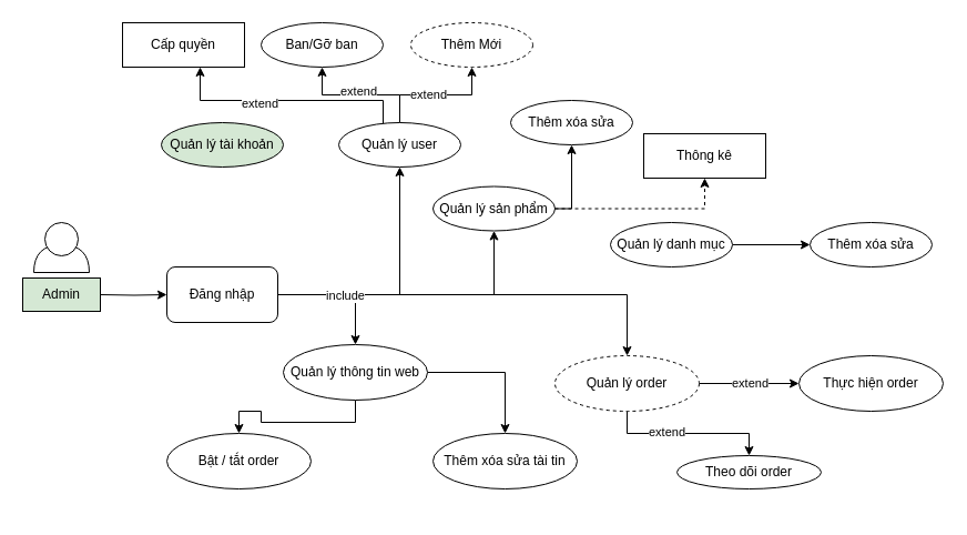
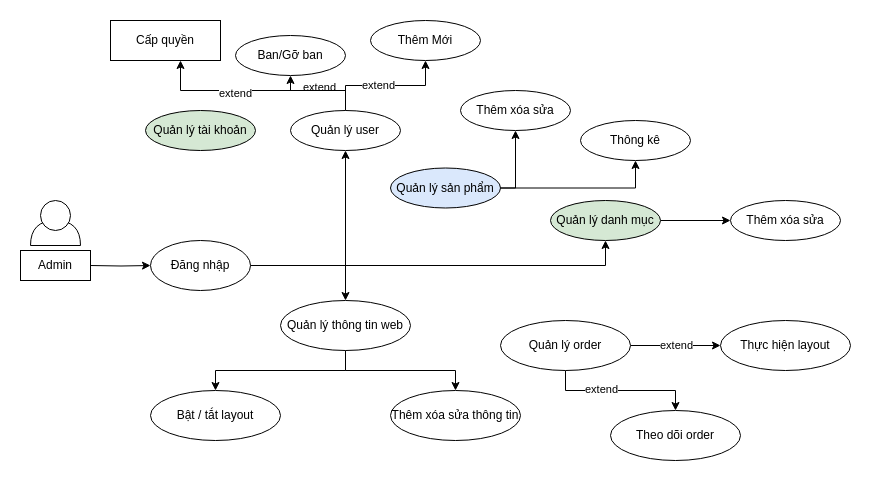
  <mxCell id="0" />
  <mxCell id="1" parent="0" />
  <mxCell id="2" value="" style="shape=or;whiteSpace=wrap;html=1;rotation=-90;" parent="1" vertex="1"><mxGeometry x="42.5" y="207.5" width="25" height="50" as="geometry" /></mxCell>
  <mxCell id="3" value="" style="ellipse;whiteSpace=wrap;html=1;aspect=fixed;" parent="1" vertex="1"><mxGeometry x="40" y="200" width="30" height="30" as="geometry" /></mxCell>
- <mxCell id="4" value="Admin" style="rounded=0;whiteSpace=wrap;html=1;fillColor=#d5e8d4;" parent="1" vertex="1"><mxGeometry x="20" y="250" width="70" height="30" as="geometry" /></mxCell>
+ <mxCell id="4" value="Admin" style="rounded=0;whiteSpace=wrap;html=1;" parent="1" vertex="1"><mxGeometry x="20" y="250" width="70" height="30" as="geometry" /></mxCell>
  <mxCell id="5" style="edgeStyle=orthogonalEdgeStyle;rounded=0;orthogonalLoop=1;jettySize=auto;html=1;entryX=0;entryY=0.5;entryDx=0;entryDy=0;" parent="1" target="11" edge="1"><mxGeometry relative="1" as="geometry"><mxPoint x="90" y="265" as="sourcePoint" /></mxGeometry></mxCell>
  <mxCell id="6" style="edgeStyle=orthogonalEdgeStyle;rounded=0;orthogonalLoop=1;jettySize=auto;html=1;entryX=0.5;entryY=1;entryDx=0;entryDy=0;" parent="1" source="11" target="19" edge="1"><mxGeometry relative="1" as="geometry" /></mxCell>
- <mxCell id="7" style="edgeStyle=orthogonalEdgeStyle;rounded=0;orthogonalLoop=1;jettySize=auto;html=1;" parent="1" source="11" target="25" edge="1"><mxGeometry relative="1" as="geometry" /></mxCell>
+ <mxCell id="7" style="edgeStyle=orthogonalEdgeStyle;rounded=0;orthogonalLoop=1;jettySize=auto;html=1;entryX=0.5;entryY=1;entryDx=0;entryDy=0;" parent="1" source="11" target="29" edge="1"><mxGeometry relative="1" as="geometry" /></mxCell>
  <mxCell id="8" style="edgeStyle=orthogonalEdgeStyle;rounded=0;orthogonalLoop=1;jettySize=auto;html=1;" parent="1" source="11" target="33" edge="1"><mxGeometry relative="1" as="geometry" /></mxCell>
- <mxCell id="9" style="edgeStyle=orthogonalEdgeStyle;rounded=0;orthogonalLoop=1;jettySize=auto;html=1;" parent="1" source="11" target="40" edge="1"><mxGeometry relative="1" as="geometry" /></mxCell>
- <mxCell id="10" value="include" style="edgeLabel;html=1;align=center;verticalAlign=middle;resizable=0;points=[];" parent="9" vertex="1" connectable="0"><mxGeometry x="-0.877" y="2" relative="1" as="geometry"><mxPoint x="37" y="2" as="offset" /></mxGeometry></mxCell>
- <mxCell id="11" value="Đăng nhập" style="whiteSpace=wrap;html=1;rounded=1;" parent="1" vertex="1"><mxGeometry x="150" y="240" width="100" height="50" as="geometry" /></mxCell>
+ <mxCell id="11" value="Đăng nhập" style="ellipse;whiteSpace=wrap;html=1;" parent="1" vertex="1"><mxGeometry x="150" y="240" width="100" height="50" as="geometry" /></mxCell>
  <mxCell id="12" value="Quản lý tài khoản" style="ellipse;whiteSpace=wrap;html=1;fillColor=#d5e8d4;" parent="1" vertex="1"><mxGeometry x="145" y="110" width="110" height="40" as="geometry" /></mxCell>
  <mxCell id="13" style="edgeStyle=orthogonalEdgeStyle;rounded=0;orthogonalLoop=1;jettySize=auto;html=1;entryX=0.5;entryY=1;entryDx=0;entryDy=0;" parent="1" source="19" target="20" edge="1"><mxGeometry relative="1" as="geometry" /></mxCell>
  <mxCell id="14" value="extend" style="edgeLabel;html=1;align=center;verticalAlign=middle;resizable=0;points=[];" parent="13" vertex="1" connectable="0"><mxGeometry x="0.048" y="-4" relative="1" as="geometry"><mxPoint as="offset" /></mxGeometry></mxCell>
  <mxCell id="15" style="edgeStyle=orthogonalEdgeStyle;rounded=0;orthogonalLoop=1;jettySize=auto;html=1;" parent="1" source="19" target="21" edge="1"><mxGeometry relative="1" as="geometry" /></mxCell>
  <mxCell id="16" value="extend" style="edgeLabel;html=1;align=center;verticalAlign=middle;resizable=0;points=[];" parent="15" vertex="1" connectable="0"><mxGeometry x="-0.126" y="1" relative="1" as="geometry"><mxPoint as="offset" /></mxGeometry></mxCell>
  <mxCell id="17" style="edgeStyle=orthogonalEdgeStyle;rounded=0;orthogonalLoop=1;jettySize=auto;html=1;" parent="1" source="19" target="22" edge="1"><mxGeometry relative="1" as="geometry"><Array as="points"><mxPoint x="345" y="90" /><mxPoint x="180" y="90" /></Array></mxGeometry></mxCell>
  <mxCell id="18" value="extend" style="edgeLabel;html=1;align=center;verticalAlign=middle;resizable=0;points=[];" parent="17" vertex="1" connectable="0"><mxGeometry x="0.221" y="2" relative="1" as="geometry"><mxPoint as="offset" /></mxGeometry></mxCell>
- <mxCell id="19" value="Quản lý user" style="ellipse;whiteSpace=wrap;html=1;" parent="1" vertex="1"><mxGeometry x="305" y="110" width="110" height="40" as="geometry" /></mxCell>
- <mxCell id="20" value="Ban/Gỡ ban" style="ellipse;whiteSpace=wrap;html=1;" parent="1" vertex="1"><mxGeometry x="235" y="20" width="110" height="40" as="geometry" /></mxCell>
- <mxCell id="21" value="Thêm Mới" style="ellipse;whiteSpace=wrap;html=1;dashed=1;" parent="1" vertex="1"><mxGeometry x="370" y="20" width="110" height="40" as="geometry" /></mxCell>
+ <mxCell id="19" value="Quản lý user" style="ellipse;whiteSpace=wrap;html=1;" parent="1" vertex="1"><mxGeometry x="290" y="110" width="110" height="40" as="geometry" /></mxCell>
+ <mxCell id="20" value="Ban/Gỡ ban" style="ellipse;whiteSpace=wrap;html=1;" parent="1" vertex="1"><mxGeometry x="235" y="35" width="110" height="40" as="geometry" /></mxCell>
+ <mxCell id="21" value="Thêm Mới" style="ellipse;whiteSpace=wrap;html=1;" parent="1" vertex="1"><mxGeometry x="370" y="20" width="110" height="40" as="geometry" /></mxCell>
  <mxCell id="22" value="Cấp quyền" style="whiteSpace=wrap;html=1;rounded=0;" parent="1" vertex="1"><mxGeometry x="110" y="20" width="110" height="40" as="geometry" /></mxCell>
  <mxCell id="23" style="edgeStyle=orthogonalEdgeStyle;rounded=0;orthogonalLoop=1;jettySize=auto;html=1;entryX=0.5;entryY=1;entryDx=0;entryDy=0;" parent="1" source="25" target="26" edge="1"><mxGeometry relative="1" as="geometry"><Array as="points"><mxPoint x="515" y="188" /></Array></mxGeometry></mxCell>
- <mxCell id="24" style="edgeStyle=orthogonalEdgeStyle;rounded=0;orthogonalLoop=1;jettySize=auto;html=1;dashed=1;" parent="1" source="25" target="27" edge="1"><mxGeometry relative="1" as="geometry" /></mxCell>
- <mxCell id="25" value="Quản lý sản phẩm" style="ellipse;whiteSpace=wrap;html=1;" parent="1" vertex="1"><mxGeometry x="390" y="167.5" width="110" height="40" as="geometry" /></mxCell>
+ <mxCell id="24" style="edgeStyle=orthogonalEdgeStyle;rounded=0;orthogonalLoop=1;jettySize=auto;html=1;" parent="1" source="25" target="27" edge="1"><mxGeometry relative="1" as="geometry" /></mxCell>
+ <mxCell id="25" value="Quản lý sản phẩm" style="ellipse;whiteSpace=wrap;html=1;fillColor=#dae8fc;" parent="1" vertex="1"><mxGeometry x="390" y="167.5" width="110" height="40" as="geometry" /></mxCell>
  <mxCell id="26" value="Thêm xóa sửa" style="ellipse;whiteSpace=wrap;html=1;" parent="1" vertex="1"><mxGeometry x="460" y="90" width="110" height="40" as="geometry" /></mxCell>
- <mxCell id="27" value="Thông kê" style="whiteSpace=wrap;html=1;rounded=0;" parent="1" vertex="1"><mxGeometry x="580" y="120" width="110" height="40" as="geometry" /></mxCell>
+ <mxCell id="27" value="Thông kê" style="ellipse;whiteSpace=wrap;html=1;" parent="1" vertex="1"><mxGeometry x="580" y="120" width="110" height="40" as="geometry" /></mxCell>
  <mxCell id="28" style="edgeStyle=orthogonalEdgeStyle;rounded=0;orthogonalLoop=1;jettySize=auto;html=1;entryX=0;entryY=0.5;entryDx=0;entryDy=0;" parent="1" source="29" target="30" edge="1"><mxGeometry relative="1" as="geometry" /></mxCell>
- <mxCell id="29" value="Quản lý danh mục" style="ellipse;whiteSpace=wrap;html=1;" parent="1" vertex="1"><mxGeometry x="550" y="200" width="110" height="40" as="geometry" /></mxCell>
+ <mxCell id="29" value="Quản lý danh mục" style="ellipse;whiteSpace=wrap;html=1;fillColor=#d5e8d4;" parent="1" vertex="1"><mxGeometry x="550" y="200" width="110" height="40" as="geometry" /></mxCell>
  <mxCell id="30" value="Thêm xóa sửa" style="ellipse;whiteSpace=wrap;html=1;" parent="1" vertex="1"><mxGeometry x="730" y="200" width="110" height="40" as="geometry" /></mxCell>
  <mxCell id="31" style="edgeStyle=orthogonalEdgeStyle;rounded=0;orthogonalLoop=1;jettySize=auto;html=1;" parent="1" source="33" target="34" edge="1"><mxGeometry relative="1" as="geometry" /></mxCell>
  <mxCell id="32" style="edgeStyle=orthogonalEdgeStyle;rounded=0;orthogonalLoop=1;jettySize=auto;html=1;" parent="1" source="33" target="35" edge="1"><mxGeometry relative="1" as="geometry" /></mxCell>
- <mxCell id="33" value="Quản lý thông tin web" style="ellipse;whiteSpace=wrap;html=1;" parent="1" vertex="1"><mxGeometry x="255" y="310" width="130" height="50" as="geometry" /></mxCell>
- <mxCell id="34" value="Bật / tắt order" style="ellipse;whiteSpace=wrap;html=1;" parent="1" vertex="1"><mxGeometry x="150" y="390" width="130" height="50" as="geometry" /></mxCell>
- <mxCell id="35" value="Thêm xóa sửa tài tin" style="ellipse;whiteSpace=wrap;html=1;" parent="1" vertex="1"><mxGeometry x="390" y="390" width="130" height="50" as="geometry" /></mxCell>
+ <mxCell id="33" value="Quản lý thông tin web" style="ellipse;whiteSpace=wrap;html=1;" parent="1" vertex="1"><mxGeometry x="280" y="300" width="130" height="50" as="geometry" /></mxCell>
+ <mxCell id="34" value="Bật / tắt layout" style="ellipse;whiteSpace=wrap;html=1;" parent="1" vertex="1"><mxGeometry x="150" y="390" width="130" height="50" as="geometry" /></mxCell>
+ <mxCell id="35" value="Thêm xóa sửa thông tin" style="ellipse;whiteSpace=wrap;html=1;" parent="1" vertex="1"><mxGeometry x="390" y="390" width="130" height="50" as="geometry" /></mxCell>
  <mxCell id="36" style="edgeStyle=orthogonalEdgeStyle;rounded=0;orthogonalLoop=1;jettySize=auto;html=1;" parent="1" source="40" target="41" edge="1"><mxGeometry relative="1" as="geometry" /></mxCell>
  <mxCell id="37" value="extend" style="edgeLabel;html=1;align=center;verticalAlign=middle;resizable=0;points=[];" parent="36" vertex="1" connectable="0"><mxGeometry x="-0.004" y="1" relative="1" as="geometry"><mxPoint as="offset" /></mxGeometry></mxCell>
  <mxCell id="38" style="edgeStyle=orthogonalEdgeStyle;rounded=0;orthogonalLoop=1;jettySize=auto;html=1;entryX=0.5;entryY=0;entryDx=0;entryDy=0;" parent="1" source="40" target="42" edge="1"><mxGeometry relative="1" as="geometry" /></mxCell>
  <mxCell id="39" value="extend" style="edgeLabel;html=1;align=center;verticalAlign=middle;resizable=0;points=[];" parent="38" vertex="1" connectable="0"><mxGeometry x="-0.269" y="2" relative="1" as="geometry"><mxPoint as="offset" /></mxGeometry></mxCell>
- <mxCell id="40" value="Quản lý order" style="ellipse;whiteSpace=wrap;html=1;dashed=1;" parent="1" vertex="1"><mxGeometry x="500" y="320" width="130" height="50" as="geometry" /></mxCell>
- <mxCell id="41" value="Thực hiện order" style="ellipse;whiteSpace=wrap;html=1;" parent="1" vertex="1"><mxGeometry x="720" y="320" width="130" height="50" as="geometry" /></mxCell>
- <mxCell id="42" value="Theo dõi order" style="ellipse;whiteSpace=wrap;html=1;" parent="1" vertex="1"><mxGeometry x="610" y="410" width="130" height="30" as="geometry" /></mxCell>
+ <mxCell id="40" value="Quản lý order" style="ellipse;whiteSpace=wrap;html=1;" parent="1" vertex="1"><mxGeometry x="500" y="320" width="130" height="50" as="geometry" /></mxCell>
+ <mxCell id="41" value="Thực hiện layout" style="ellipse;whiteSpace=wrap;html=1;" parent="1" vertex="1"><mxGeometry x="720" y="320" width="130" height="50" as="geometry" /></mxCell>
+ <mxCell id="42" value="Theo dõi order" style="ellipse;whiteSpace=wrap;html=1;" parent="1" vertex="1"><mxGeometry x="610" y="410" width="130" height="50" as="geometry" /></mxCell>
